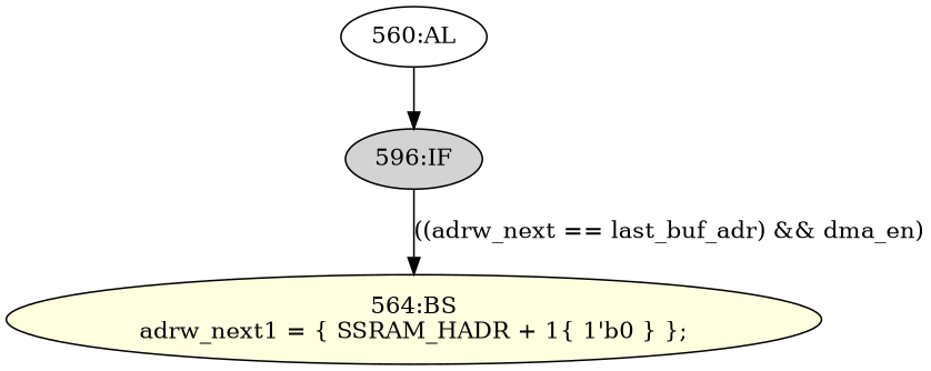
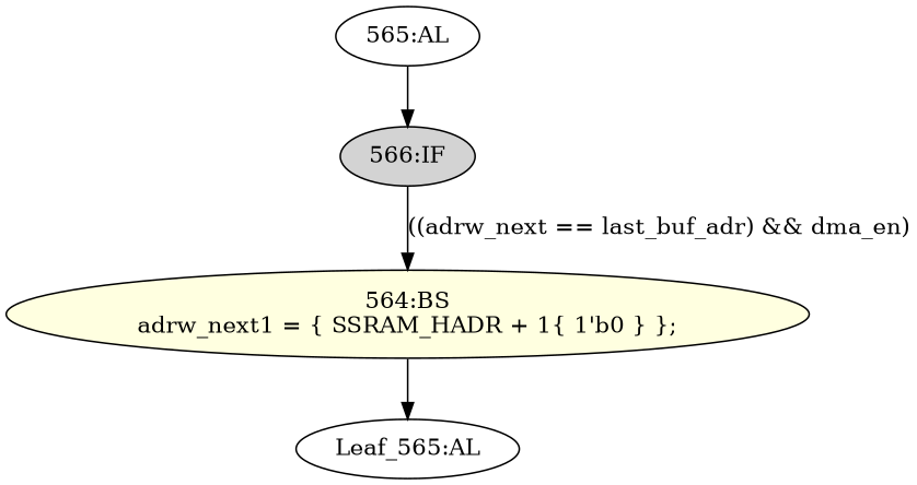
  strict digraph {
    node [fillcolor=white statements="[]" style=filled]
    edge [cond="[]" lineno=None]
-   n1 [ast="<pyverilog.vparser.ast.Always object at 0x7fa020e95f10>" clk_sens=False label="560:AL" sens="['dma_en', 'adrw_next', 'last_buf_adr']" typ=Always use_var="['dma_en', 'last_buf_adr', 'adrw_next']"]
-   n2 [ast="<pyverilog.vparser.ast.IfStatement object at 0x7fa020e2f190>" fillcolor=lightgrey label="596:IF" typ=IfStatement]
+   n1 [ast="<pyverilog.vparser.ast.Always object at 0x7fa020e95f10>" clk_sens=False label="565:AL" sens="['dma_en', 'adrw_next', 'last_buf_adr']" typ=Always use_var="['dma_en', 'last_buf_adr', 'adrw_next']"]
+   n2 [ast="<pyverilog.vparser.ast.IfStatement object at 0x7fa020e2f190>" fillcolor=lightgrey label="566:IF" typ=IfStatement]
    n3 [ast="<pyverilog.vparser.ast.BlockingSubstitution object at 0x7fa020e2f3d0>" fillcolor=lightyellow label="564:BS\nadrw_next1 = { SSRAM_HADR + 1{ 1'b0 } };" statements="[<pyverilog.vparser.ast.BlockingSubstitution object at 0x7fa020e2f3d0>]" typ=BlockingSubstitution]
+   n4 [def_var="['adrw_next1']" label="Leaf_565:AL" statements=""]
    n1 -> n2
    n2 -> n3 [cond="['adrw_next', 'last_buf_adr', 'dma_en']" label="((adrw_next == last_buf_adr) && dma_en)" lineno=566]
+   n3 -> n4
  }
